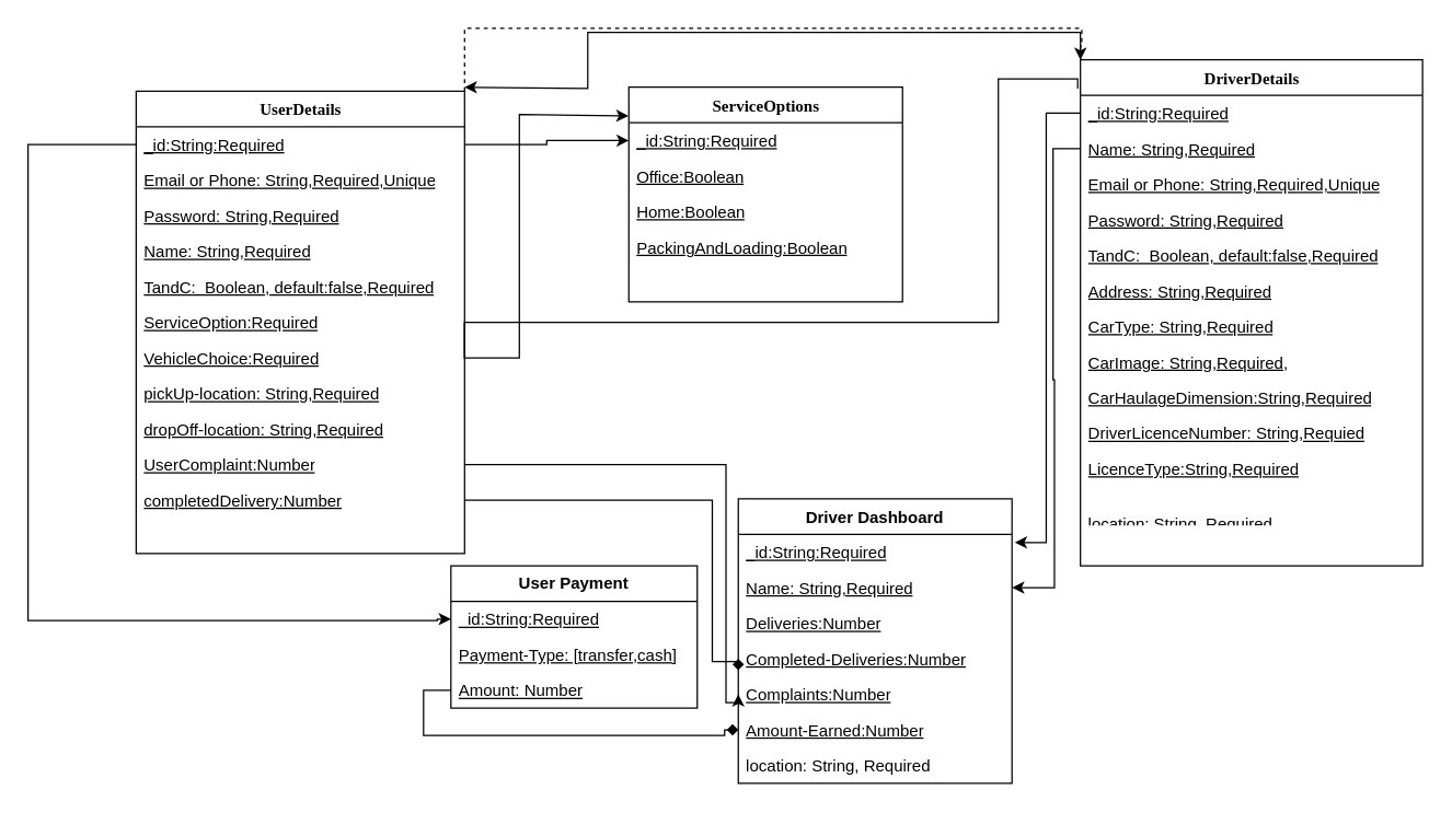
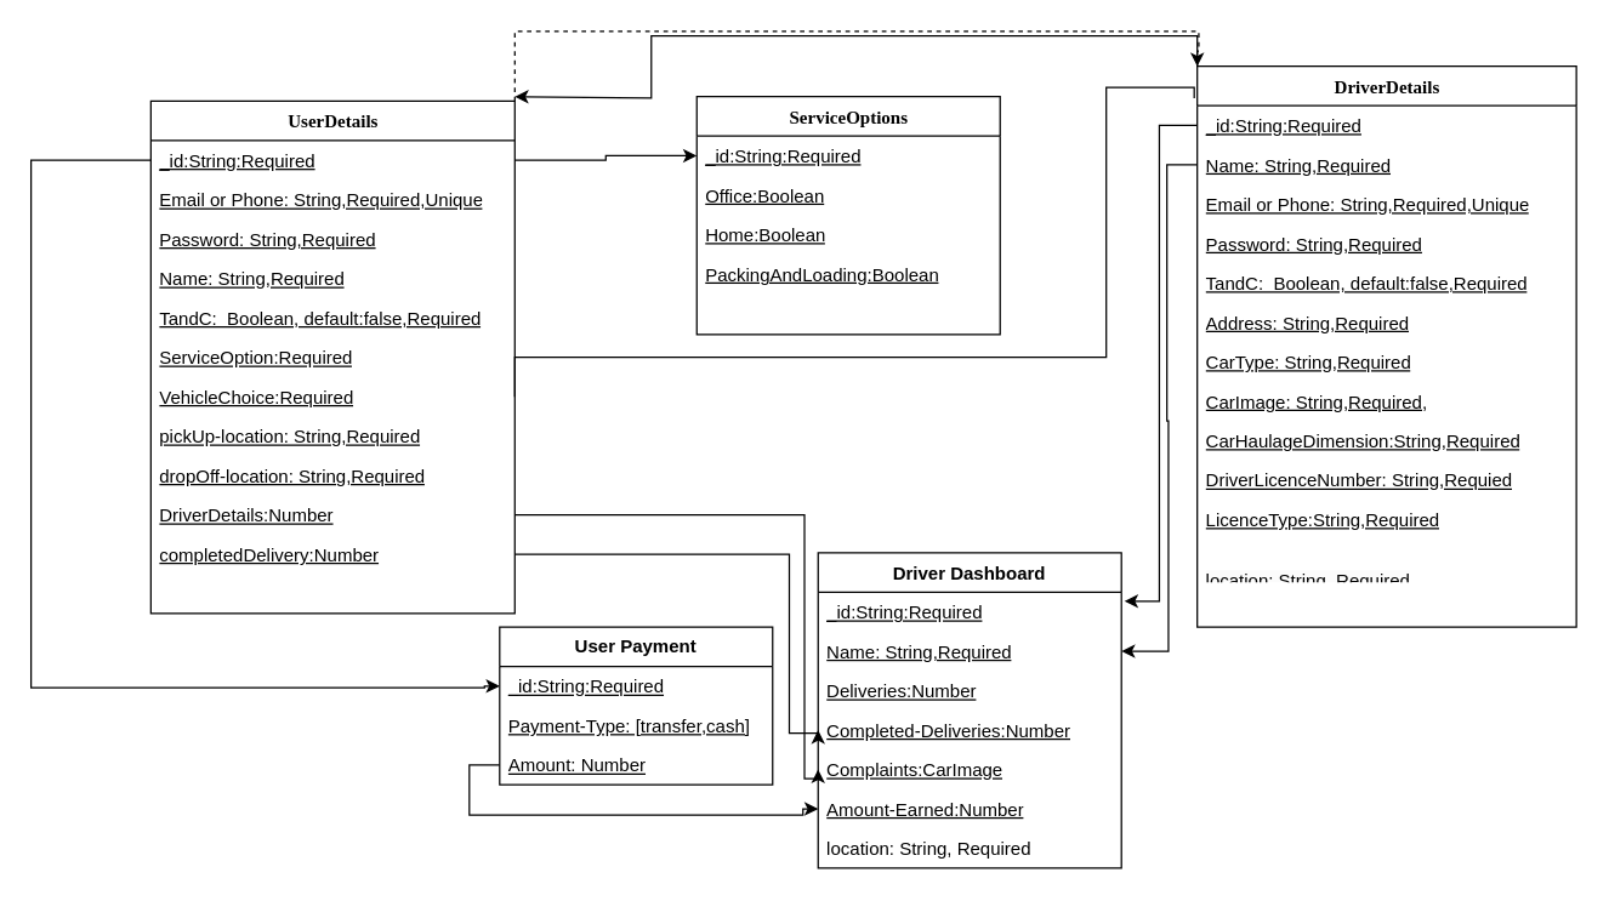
  <mxCell id="0" />
  <mxCell id="1" parent="0" />
  <mxCell id="2" style="edgeStyle=orthogonalEdgeStyle;rounded=0;orthogonalLoop=1;jettySize=auto;html=1;exitX=1;exitY=0;exitDx=0;exitDy=0;entryX=0;entryY=0;entryDx=0;entryDy=0;dashed=1;" parent="1" source="3" target="16" edge="1"><mxGeometry relative="1" as="geometry"><mxPoint x="789" y="-27" as="targetPoint" /><Array as="points"><mxPoint x="339" y="20" /><mxPoint x="790" y="20" /><mxPoint x="790" y="33" /></Array></mxGeometry></mxCell>
  <mxCell id="3" value="UserDetails" style="swimlane;html=1;fontStyle=1;align=center;verticalAlign=top;childLayout=stackLayout;horizontal=1;startSize=26;horizontalStack=0;resizeParent=1;resizeLast=0;collapsible=1;marginBottom=0;swimlaneFillColor=#ffffff;rounded=0;shadow=0;comic=0;labelBackgroundColor=none;strokeWidth=1;fillColor=none;fontFamily=Verdana;fontSize=12" parent="1" vertex="1"><mxGeometry x="99" y="66" width="240" height="338" as="geometry"><mxRectangle x="90" y="83" width="110" height="30" as="alternateBounds" /></mxGeometry></mxCell>
  <mxCell id="4" value="_id:String:Required" style="text;html=1;strokeColor=none;fillColor=none;align=left;verticalAlign=top;spacingLeft=4;spacingRight=4;whiteSpace=wrap;overflow=hidden;rotatable=0;points=[[0,0.5],[1,0.5]];portConstraint=eastwest;fontStyle=4" parent="3" vertex="1"><mxGeometry y="26" width="240" height="26" as="geometry" /></mxCell>
  <mxCell id="5" value="Email or Phone: String,Required,Unique" style="text;html=1;strokeColor=none;fillColor=none;align=left;verticalAlign=top;spacingLeft=4;spacingRight=4;whiteSpace=wrap;overflow=hidden;rotatable=0;points=[[0,0.5],[1,0.5]];portConstraint=eastwest;fontStyle=4" parent="3" vertex="1"><mxGeometry y="52" width="240" height="26" as="geometry" /></mxCell>
  <mxCell id="6" value="Password: String,Required" style="text;html=1;strokeColor=none;fillColor=none;align=left;verticalAlign=top;spacingLeft=4;spacingRight=4;whiteSpace=wrap;overflow=hidden;rotatable=0;points=[[0,0.5],[1,0.5]];portConstraint=eastwest;fontStyle=4" parent="3" vertex="1"><mxGeometry y="78" width="240" height="26" as="geometry" /></mxCell>
  <mxCell id="7" value="Name: String,Required" style="text;html=1;strokeColor=none;fillColor=none;align=left;verticalAlign=top;spacingLeft=4;spacingRight=4;whiteSpace=wrap;overflow=hidden;rotatable=0;points=[[0,0.5],[1,0.5]];portConstraint=eastwest;fontStyle=4" parent="3" vertex="1"><mxGeometry y="104" width="240" height="26" as="geometry" /></mxCell>
  <mxCell id="8" value="TandC:&amp;nbsp; Boolean, default:false,Required" style="text;html=1;strokeColor=none;fillColor=none;align=left;verticalAlign=top;spacingLeft=4;spacingRight=4;whiteSpace=wrap;overflow=hidden;rotatable=0;points=[[0,0.5],[1,0.5]];portConstraint=eastwest;fontStyle=4" parent="3" vertex="1"><mxGeometry y="130" width="240" height="26" as="geometry" /></mxCell>
  <mxCell id="9" value="ServiceOption:Required" style="text;html=1;strokeColor=none;fillColor=none;align=left;verticalAlign=top;spacingLeft=4;spacingRight=4;whiteSpace=wrap;overflow=hidden;rotatable=0;points=[[0,0.5],[1,0.5]];portConstraint=eastwest;fontStyle=4" parent="3" vertex="1"><mxGeometry y="156" width="240" height="26" as="geometry" /></mxCell>
  <mxCell id="10" value="VehicleChoice:Required" style="text;html=1;strokeColor=none;fillColor=none;align=left;verticalAlign=top;spacingLeft=4;spacingRight=4;whiteSpace=wrap;overflow=hidden;rotatable=0;points=[[0,0.5],[1,0.5]];portConstraint=eastwest;fontStyle=4" parent="3" vertex="1"><mxGeometry y="182" width="240" height="26" as="geometry" /></mxCell>
  <mxCell id="11" value="pickUp-location: String,Required" style="text;html=1;strokeColor=none;fillColor=none;align=left;verticalAlign=top;spacingLeft=4;spacingRight=4;whiteSpace=wrap;overflow=hidden;rotatable=0;points=[[0,0.5],[1,0.5]];portConstraint=eastwest;fontStyle=4" parent="3" vertex="1"><mxGeometry y="208" width="240" height="26" as="geometry" /></mxCell>
  <mxCell id="12" value="dropOff-location: String,Required" style="text;html=1;strokeColor=none;fillColor=none;align=left;verticalAlign=top;spacingLeft=4;spacingRight=4;whiteSpace=wrap;overflow=hidden;rotatable=0;points=[[0,0.5],[1,0.5]];portConstraint=eastwest;fontStyle=4" parent="3" vertex="1"><mxGeometry y="234" width="240" height="26" as="geometry" /></mxCell>
- <mxCell id="13" value="UserComplaint:Number" style="text;html=1;strokeColor=none;fillColor=none;align=left;verticalAlign=top;spacingLeft=4;spacingRight=4;whiteSpace=wrap;overflow=hidden;rotatable=0;points=[[0,0.5],[1,0.5]];portConstraint=eastwest;fontStyle=4" parent="3" vertex="1"><mxGeometry y="260" width="240" height="26" as="geometry" /></mxCell>
+ <mxCell id="13" value="DriverDetails:Number" style="text;html=1;strokeColor=none;fillColor=none;align=left;verticalAlign=top;spacingLeft=4;spacingRight=4;whiteSpace=wrap;overflow=hidden;rotatable=0;points=[[0,0.5],[1,0.5]];portConstraint=eastwest;fontStyle=4" parent="3" vertex="1"><mxGeometry y="260" width="240" height="26" as="geometry" /></mxCell>
  <mxCell id="14" value="completedDelivery:Number" style="text;html=1;strokeColor=none;fillColor=none;align=left;verticalAlign=top;spacingLeft=4;spacingRight=4;whiteSpace=wrap;overflow=hidden;rotatable=0;points=[[0,0.5],[1,0.5]];portConstraint=eastwest;fontStyle=4" parent="3" vertex="1"><mxGeometry y="286" width="240" height="26" as="geometry" /></mxCell>
  <mxCell id="15" style="edgeStyle=orthogonalEdgeStyle;rounded=0;orthogonalLoop=1;jettySize=auto;html=1;exitX=0;exitY=0;exitDx=0;exitDy=0;" parent="1" source="16" edge="1"><mxGeometry relative="1" as="geometry"><mxPoint x="339" y="63" as="targetPoint" /><Array as="points"><mxPoint x="789" y="23" /><mxPoint x="429" y="23" /><mxPoint x="429" y="64" /><mxPoint x="339" y="64" /></Array></mxGeometry></mxCell>
  <mxCell id="16" value="DriverDetails" style="swimlane;html=1;fontStyle=1;align=center;verticalAlign=top;childLayout=stackLayout;horizontal=1;startSize=26;horizontalStack=0;resizeParent=1;resizeLast=0;collapsible=1;marginBottom=0;swimlaneFillColor=#ffffff;rounded=0;shadow=0;comic=0;labelBackgroundColor=none;strokeWidth=1;fillColor=none;fontFamily=Verdana;fontSize=12" parent="1" vertex="1"><mxGeometry x="789" y="43" width="250" height="370" as="geometry"><mxRectangle x="430" y="80" width="120" height="30" as="alternateBounds" /></mxGeometry></mxCell>
  <mxCell id="17" value="_id:String:Required" style="text;html=1;strokeColor=none;fillColor=none;align=left;verticalAlign=top;spacingLeft=4;spacingRight=4;whiteSpace=wrap;overflow=hidden;rotatable=0;points=[[0,0.5],[1,0.5]];portConstraint=eastwest;fontStyle=4" parent="16" vertex="1"><mxGeometry y="26" width="250" height="26" as="geometry" /></mxCell>
  <mxCell id="18" value="Name: String,Required" style="text;html=1;strokeColor=none;fillColor=none;align=left;verticalAlign=top;spacingLeft=4;spacingRight=4;whiteSpace=wrap;overflow=hidden;rotatable=0;points=[[0,0.5],[1,0.5]];portConstraint=eastwest;fontStyle=4" parent="16" vertex="1"><mxGeometry y="52" width="250" height="26" as="geometry" /></mxCell>
  <mxCell id="19" value="Email or Phone: String,Required,Unique" style="text;html=1;strokeColor=none;fillColor=none;align=left;verticalAlign=top;spacingLeft=4;spacingRight=4;whiteSpace=wrap;overflow=hidden;rotatable=0;points=[[0,0.5],[1,0.5]];portConstraint=eastwest;fontStyle=4" parent="16" vertex="1"><mxGeometry y="78" width="250" height="26" as="geometry" /></mxCell>
  <mxCell id="20" value="Password: String,Required" style="text;html=1;strokeColor=none;fillColor=none;align=left;verticalAlign=top;spacingLeft=4;spacingRight=4;whiteSpace=wrap;overflow=hidden;rotatable=0;points=[[0,0.5],[1,0.5]];portConstraint=eastwest;fontStyle=4" parent="16" vertex="1"><mxGeometry y="104" width="250" height="26" as="geometry" /></mxCell>
  <mxCell id="21" value="TandC:&amp;nbsp; Boolean, default:false,Required" style="text;html=1;strokeColor=none;fillColor=none;align=left;verticalAlign=top;spacingLeft=4;spacingRight=4;whiteSpace=wrap;overflow=hidden;rotatable=0;points=[[0,0.5],[1,0.5]];portConstraint=eastwest;fontStyle=4" parent="16" vertex="1"><mxGeometry y="130" width="250" height="26" as="geometry" /></mxCell>
  <mxCell id="22" value="Address: String,Required" style="text;html=1;strokeColor=none;fillColor=none;align=left;verticalAlign=top;spacingLeft=4;spacingRight=4;whiteSpace=wrap;overflow=hidden;rotatable=0;points=[[0,0.5],[1,0.5]];portConstraint=eastwest;fontStyle=4" parent="16" vertex="1"><mxGeometry y="156" width="250" height="26" as="geometry" /></mxCell>
  <mxCell id="23" value="CarType: String,Required" style="text;html=1;strokeColor=none;fillColor=none;align=left;verticalAlign=top;spacingLeft=4;spacingRight=4;whiteSpace=wrap;overflow=hidden;rotatable=0;points=[[0,0.5],[1,0.5]];portConstraint=eastwest;fontStyle=4" parent="16" vertex="1"><mxGeometry y="182" width="250" height="26" as="geometry" /></mxCell>
  <mxCell id="24" value="CarImage: String,Required," style="text;html=1;strokeColor=none;fillColor=none;align=left;verticalAlign=top;spacingLeft=4;spacingRight=4;whiteSpace=wrap;overflow=hidden;rotatable=0;points=[[0,0.5],[1,0.5]];portConstraint=eastwest;fontStyle=4" parent="16" vertex="1"><mxGeometry y="208" width="250" height="26" as="geometry" /></mxCell>
  <mxCell id="25" value="CarHaulageDimension:String,Required" style="text;html=1;strokeColor=none;fillColor=none;align=left;verticalAlign=top;spacingLeft=4;spacingRight=4;whiteSpace=wrap;overflow=hidden;rotatable=0;points=[[0,0.5],[1,0.5]];portConstraint=eastwest;fontStyle=4" parent="16" vertex="1"><mxGeometry y="234" width="250" height="26" as="geometry" /></mxCell>
  <mxCell id="26" value="DriverLicenceNumber: String,Requied" style="text;html=1;strokeColor=none;fillColor=none;align=left;verticalAlign=top;spacingLeft=4;spacingRight=4;whiteSpace=wrap;overflow=hidden;rotatable=0;points=[[0,0.5],[1,0.5]];portConstraint=eastwest;fontStyle=4" parent="16" vertex="1"><mxGeometry y="260" width="250" height="26" as="geometry" /></mxCell>
  <mxCell id="27" value="LicenceType:String,Required" style="text;html=1;strokeColor=none;fillColor=none;align=left;verticalAlign=top;spacingLeft=4;spacingRight=4;whiteSpace=wrap;overflow=hidden;rotatable=0;points=[[0,0.5],[1,0.5]];portConstraint=eastwest;fontStyle=4" parent="16" vertex="1"><mxGeometry y="286" width="250" height="26" as="geometry" /></mxCell>
  <mxCell id="28" value="&#10;&lt;span style=&quot;color: rgb(0, 0, 0); font-family: Helvetica; font-size: 12px; font-style: normal; font-variant-ligatures: normal; font-variant-caps: normal; font-weight: 400; letter-spacing: normal; orphans: 2; text-align: left; text-indent: 0px; text-transform: none; widows: 2; word-spacing: 0px; -webkit-text-stroke-width: 0px; white-space: normal; background-color: rgb(251, 251, 251); text-decoration-thickness: initial; text-decoration-style: initial; text-decoration-color: initial; display: inline !important; float: none;&quot;&gt;location: String, Required&lt;/span&gt;&#10;&#10;" style="text;html=1;strokeColor=none;fillColor=none;align=left;verticalAlign=top;spacingLeft=4;spacingRight=4;whiteSpace=wrap;overflow=hidden;rotatable=0;points=[[0,0.5],[1,0.5]];portConstraint=eastwest;" parent="16" vertex="1"><mxGeometry y="312" width="250" height="26" as="geometry" /></mxCell>
  <mxCell id="29" value="ServiceOptions" style="swimlane;html=1;fontStyle=1;align=center;verticalAlign=top;childLayout=stackLayout;horizontal=1;startSize=26;horizontalStack=0;resizeParent=1;resizeLast=0;collapsible=1;marginBottom=0;swimlaneFillColor=#ffffff;rounded=0;shadow=0;comic=0;labelBackgroundColor=none;strokeWidth=1;fillColor=none;fontFamily=Verdana;fontSize=12" parent="1" vertex="1"><mxGeometry x="459" y="63" width="200" height="157" as="geometry" /></mxCell>
  <mxCell id="30" value="_id:String:Required" style="text;html=1;strokeColor=none;fillColor=none;align=left;verticalAlign=top;spacingLeft=4;spacingRight=4;whiteSpace=wrap;overflow=hidden;rotatable=0;points=[[0,0.5],[1,0.5]];portConstraint=eastwest;fontStyle=4" parent="29" vertex="1"><mxGeometry y="26" width="200" height="26" as="geometry" /></mxCell>
  <mxCell id="31" value="Office:Boolean" style="text;html=1;strokeColor=none;fillColor=none;align=left;verticalAlign=top;spacingLeft=4;spacingRight=4;whiteSpace=wrap;overflow=hidden;rotatable=0;points=[[0,0.5],[1,0.5]];portConstraint=eastwest;fontStyle=4" parent="29" vertex="1"><mxGeometry y="52" width="200" height="26" as="geometry" /></mxCell>
  <mxCell id="32" value="Home:Boolean" style="text;html=1;strokeColor=none;fillColor=none;align=left;verticalAlign=top;spacingLeft=4;spacingRight=4;whiteSpace=wrap;overflow=hidden;rotatable=0;points=[[0,0.5],[1,0.5]];portConstraint=eastwest;fontStyle=4" parent="29" vertex="1"><mxGeometry y="78" width="200" height="26" as="geometry" /></mxCell>
  <mxCell id="33" value="PackingAndLoading:Boolean" style="text;html=1;strokeColor=none;fillColor=none;align=left;verticalAlign=top;spacingLeft=4;spacingRight=4;whiteSpace=wrap;overflow=hidden;rotatable=0;points=[[0,0.5],[1,0.5]];portConstraint=eastwest;fontStyle=4" parent="29" vertex="1"><mxGeometry y="104" width="200" height="26" as="geometry" /></mxCell>
- <mxCell id="34" style="edgeStyle=orthogonalEdgeStyle;rounded=0;orthogonalLoop=1;jettySize=auto;html=1;exitX=1;exitY=0.5;exitDx=0;exitDy=0;entryX=-0.001;entryY=0.134;entryDx=0;entryDy=0;entryPerimeter=0;" parent="1" source="9" target="29" edge="1"><mxGeometry relative="1" as="geometry"><mxPoint x="379" y="93" as="targetPoint" /><Array as="points"><mxPoint x="379" y="261" /><mxPoint x="379" y="83" /><mxPoint x="459" y="83" /></Array></mxGeometry></mxCell>
  <mxCell id="35" style="edgeStyle=orthogonalEdgeStyle;rounded=0;orthogonalLoop=1;jettySize=auto;html=1;exitX=1;exitY=0.5;exitDx=0;exitDy=0;entryX=-0.008;entryY=0.057;entryDx=0;entryDy=0;entryPerimeter=0;endArrow=none;" parent="1" source="10" target="16" edge="1"><mxGeometry relative="1" as="geometry"><mxPoint x="729" y="53" as="targetPoint" /><Array as="points"><mxPoint x="729" y="235" /><mxPoint x="729" y="57" /></Array></mxGeometry></mxCell>
  <mxCell id="36" style="edgeStyle=orthogonalEdgeStyle;rounded=0;orthogonalLoop=1;jettySize=auto;html=1;exitX=1;exitY=0.5;exitDx=0;exitDy=0;entryX=0;entryY=0.5;entryDx=0;entryDy=0;" parent="1" source="4" target="30" edge="1"><mxGeometry relative="1" as="geometry" /></mxCell>
  <mxCell id="37" value="Driver Dashboard" style="swimlane;fontStyle=1;align=center;verticalAlign=top;childLayout=stackLayout;horizontal=1;startSize=26;horizontalStack=0;resizeParent=1;resizeParentMax=0;resizeLast=0;collapsible=1;marginBottom=0;whiteSpace=wrap;html=1;" parent="1" vertex="1"><mxGeometry x="539" y="364" width="200" height="208" as="geometry" /></mxCell>
  <mxCell id="38" value="_id:String:Required" style="text;strokeColor=none;fillColor=none;align=left;verticalAlign=top;spacingLeft=4;spacingRight=4;overflow=hidden;rotatable=0;points=[[0,0.5],[1,0.5]];portConstraint=eastwest;whiteSpace=wrap;html=1;fontStyle=4" parent="37" vertex="1"><mxGeometry y="26" width="200" height="26" as="geometry" /></mxCell>
  <mxCell id="39" value="Name: String,Required" style="text;strokeColor=none;fillColor=none;align=left;verticalAlign=top;spacingLeft=4;spacingRight=4;overflow=hidden;rotatable=0;points=[[0,0.5],[1,0.5]];portConstraint=eastwest;whiteSpace=wrap;html=1;fontStyle=4" parent="37" vertex="1"><mxGeometry y="52" width="200" height="26" as="geometry" /></mxCell>
  <mxCell id="40" value="Deliveries:Number" style="text;strokeColor=none;fillColor=none;align=left;verticalAlign=top;spacingLeft=4;spacingRight=4;overflow=hidden;rotatable=0;points=[[0,0.5],[1,0.5]];portConstraint=eastwest;whiteSpace=wrap;html=1;fontStyle=4" parent="37" vertex="1"><mxGeometry y="78" width="200" height="26" as="geometry" /></mxCell>
  <mxCell id="41" value="Completed-Deliveries:Number" style="text;strokeColor=none;fillColor=none;align=left;verticalAlign=top;spacingLeft=4;spacingRight=4;overflow=hidden;rotatable=0;points=[[0,0.5],[1,0.5]];portConstraint=eastwest;whiteSpace=wrap;html=1;fontStyle=4" parent="37" vertex="1"><mxGeometry y="104" width="200" height="26" as="geometry" /></mxCell>
- <mxCell id="42" value="Complaints:Number" style="text;strokeColor=none;fillColor=none;align=left;verticalAlign=top;spacingLeft=4;spacingRight=4;overflow=hidden;rotatable=0;points=[[0,0.5],[1,0.5]];portConstraint=eastwest;whiteSpace=wrap;html=1;fontStyle=4" parent="37" vertex="1"><mxGeometry y="130" width="200" height="26" as="geometry" /></mxCell>
+ <mxCell id="42" value="Complaints:CarImage" style="text;strokeColor=none;fillColor=none;align=left;verticalAlign=top;spacingLeft=4;spacingRight=4;overflow=hidden;rotatable=0;points=[[0,0.5],[1,0.5]];portConstraint=eastwest;whiteSpace=wrap;html=1;fontStyle=4" parent="37" vertex="1"><mxGeometry y="130" width="200" height="26" as="geometry" /></mxCell>
  <mxCell id="43" value="Amount-Earned:Number" style="text;strokeColor=none;fillColor=none;align=left;verticalAlign=top;spacingLeft=4;spacingRight=4;overflow=hidden;rotatable=0;points=[[0,0.5],[1,0.5]];portConstraint=eastwest;whiteSpace=wrap;html=1;fontStyle=4" parent="37" vertex="1"><mxGeometry y="156" width="200" height="26" as="geometry" /></mxCell>
  <mxCell id="44" value="location: String, Required" style="text;strokeColor=none;fillColor=none;align=left;verticalAlign=top;spacingLeft=4;spacingRight=4;overflow=hidden;rotatable=0;points=[[0,0.5],[1,0.5]];portConstraint=eastwest;whiteSpace=wrap;html=1;" parent="37" vertex="1"><mxGeometry y="182" width="200" height="26" as="geometry" /></mxCell>
  <mxCell id="45" value="&lt;b&gt;User Payment&lt;/b&gt;" style="swimlane;fontStyle=0;childLayout=stackLayout;horizontal=1;startSize=26;fillColor=none;horizontalStack=0;resizeParent=1;resizeParentMax=0;resizeLast=0;collapsible=1;marginBottom=0;whiteSpace=wrap;html=1;" parent="1" vertex="1"><mxGeometry x="329" y="413" width="180" height="104" as="geometry" /></mxCell>
  <mxCell id="46" value="_id:String:Required" style="text;strokeColor=none;fillColor=none;align=left;verticalAlign=top;spacingLeft=4;spacingRight=4;overflow=hidden;rotatable=0;points=[[0,0.5],[1,0.5]];portConstraint=eastwest;whiteSpace=wrap;html=1;fontStyle=4" parent="45" vertex="1"><mxGeometry y="26" width="180" height="26" as="geometry" /></mxCell>
  <mxCell id="47" value="Payment-Type: [transfer,cash]" style="text;strokeColor=none;fillColor=none;align=left;verticalAlign=top;spacingLeft=4;spacingRight=4;overflow=hidden;rotatable=0;points=[[0,0.5],[1,0.5]];portConstraint=eastwest;whiteSpace=wrap;html=1;fontStyle=4" parent="45" vertex="1"><mxGeometry y="52" width="180" height="26" as="geometry" /></mxCell>
  <mxCell id="48" value="Amount: Number" style="text;strokeColor=none;fillColor=none;align=left;verticalAlign=top;spacingLeft=4;spacingRight=4;overflow=hidden;rotatable=0;points=[[0,0.5],[1,0.5]];portConstraint=eastwest;whiteSpace=wrap;html=1;fontStyle=4" parent="45" vertex="1"><mxGeometry y="78" width="180" height="26" as="geometry" /></mxCell>
  <mxCell id="49" style="edgeStyle=orthogonalEdgeStyle;rounded=0;orthogonalLoop=1;jettySize=auto;html=1;exitX=0;exitY=0.5;exitDx=0;exitDy=0;entryX=1.01;entryY=0.229;entryDx=0;entryDy=0;entryPerimeter=0;" parent="1" source="17" target="38" edge="1"><mxGeometry relative="1" as="geometry"><mxPoint x="769" y="413" as="targetPoint" /></mxGeometry></mxCell>
  <mxCell id="50" style="edgeStyle=orthogonalEdgeStyle;rounded=0;orthogonalLoop=1;jettySize=auto;html=1;exitX=0;exitY=0.5;exitDx=0;exitDy=0;entryX=1;entryY=0.5;entryDx=0;entryDy=0;" parent="1" source="18" target="39" edge="1"><mxGeometry relative="1" as="geometry"><mxPoint x="769" y="433" as="targetPoint" /><Array as="points"><mxPoint x="769" y="108" /><mxPoint x="769" y="277" /><mxPoint x="770" y="429" /></Array></mxGeometry></mxCell>
  <mxCell id="51" style="edgeStyle=orthogonalEdgeStyle;rounded=0;orthogonalLoop=1;jettySize=auto;html=1;exitX=0;exitY=0.5;exitDx=0;exitDy=0;entryX=0;entryY=0.5;entryDx=0;entryDy=0;" parent="1" source="4" target="46" edge="1"><mxGeometry relative="1" as="geometry"><mxPoint x="19" y="453" as="targetPoint" /><Array as="points"><mxPoint x="20" y="105" /><mxPoint x="20" y="453" /><mxPoint x="319" y="453" /></Array></mxGeometry></mxCell>
- <mxCell id="52" style="edgeStyle=orthogonalEdgeStyle;rounded=0;orthogonalLoop=1;jettySize=auto;html=1;exitX=0;exitY=0.5;exitDx=0;exitDy=0;entryX=0;entryY=0.5;entryDx=0;entryDy=0;endArrow=diamond;" parent="1" source="48" target="43" edge="1"><mxGeometry relative="1" as="geometry" /></mxCell>
+ <mxCell id="52" style="edgeStyle=orthogonalEdgeStyle;rounded=0;orthogonalLoop=1;jettySize=auto;html=1;exitX=0;exitY=0.5;exitDx=0;exitDy=0;entryX=0;entryY=0.5;entryDx=0;entryDy=0;" parent="1" source="48" target="43" edge="1"><mxGeometry relative="1" as="geometry" /></mxCell>
  <mxCell id="53" style="edgeStyle=orthogonalEdgeStyle;rounded=0;orthogonalLoop=1;jettySize=auto;html=1;exitX=1;exitY=0.5;exitDx=0;exitDy=0;entryX=0;entryY=0.5;entryDx=0;entryDy=0;" parent="1" source="13" target="42" edge="1"><mxGeometry relative="1" as="geometry"><mxPoint x="529" y="513" as="targetPoint" /><Array as="points"><mxPoint x="530" y="339" /><mxPoint x="530" y="513" /><mxPoint x="539" y="513" /></Array></mxGeometry></mxCell>
- <mxCell id="54" style="edgeStyle=orthogonalEdgeStyle;rounded=0;orthogonalLoop=1;jettySize=auto;html=1;exitX=1;exitY=0.5;exitDx=0;exitDy=0;entryX=0;entryY=0.5;entryDx=0;entryDy=0;endArrow=diamond;" parent="1" source="14" target="41" edge="1"><mxGeometry relative="1" as="geometry"><mxPoint x="519" y="483" as="targetPoint" /><Array as="points"><mxPoint x="520" y="365" /><mxPoint x="520" y="483" /><mxPoint x="539" y="483" /></Array></mxGeometry></mxCell>
+ <mxCell id="54" style="edgeStyle=orthogonalEdgeStyle;rounded=0;orthogonalLoop=1;jettySize=auto;html=1;exitX=1;exitY=0.5;exitDx=0;exitDy=0;entryX=0;entryY=0.5;entryDx=0;entryDy=0;" parent="1" source="14" target="41" edge="1"><mxGeometry relative="1" as="geometry"><mxPoint x="519" y="483" as="targetPoint" /><Array as="points"><mxPoint x="520" y="365" /><mxPoint x="520" y="483" /><mxPoint x="539" y="483" /></Array></mxGeometry></mxCell>
